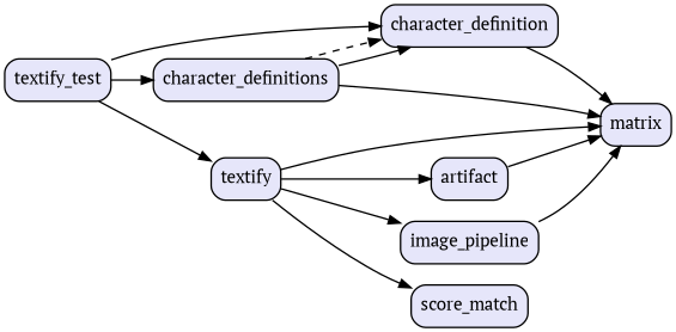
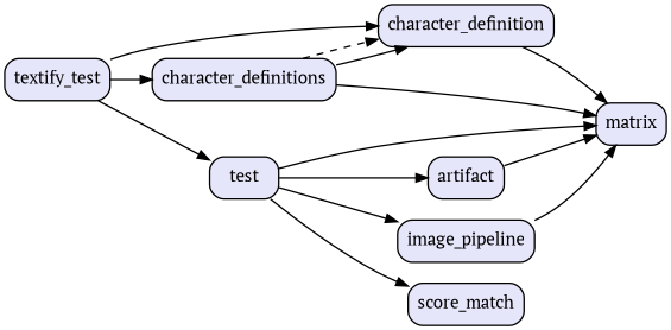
  digraph {
    fontname="PT Serif"
    fontsize=13
    penwidth=2.6
    rankdir=LR
    style=rounded
    node [fillcolor=Lavender fontname="PT Serif" fontsize=15 penwidth=1.3 shape=rect style="filled,rounded"]
    edge [fontname="PT Serif" penwidth=1.3]
    n1 [label=textify_test]
    n2 [label=character_definition]
-   n3 [label=textify]
+   n3 [label=test]
    n4 [label=character_definitions]
    n5 [label=matrix]
    n6 [label=artifact]
    n7 [label=image_pipeline]
    n8 [label=score_match]
    n1 -> n2
    n1 -> n3
    n1 -> n4
    n2 -> n5
    n3 -> n5
    n3 -> n6
    n3 -> n7
    n3 -> n8
    n4 -> n2
    n4 -> n2 [style=dashed]
    n4 -> n5
    n6 -> n5
    n7 -> n5
  }
